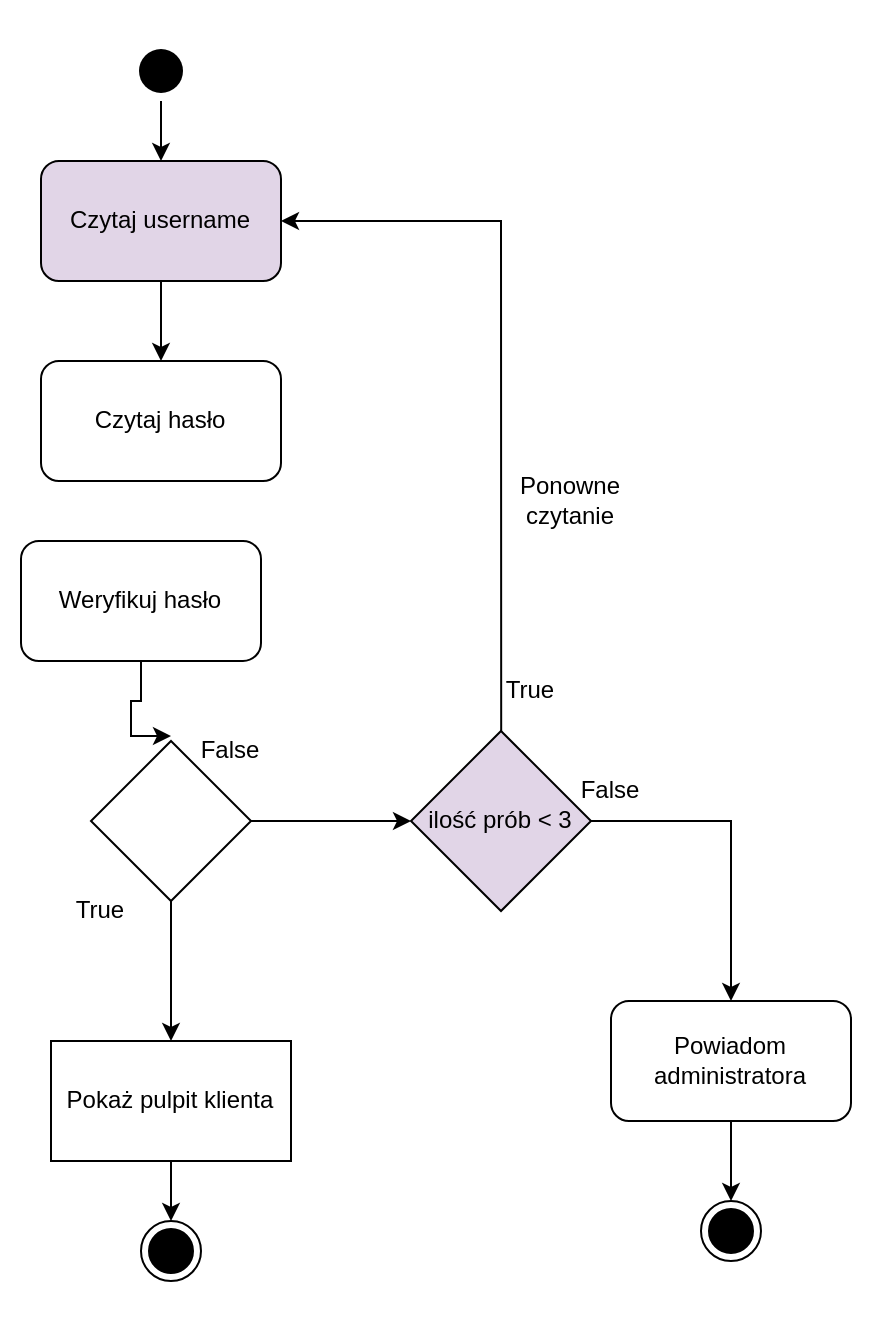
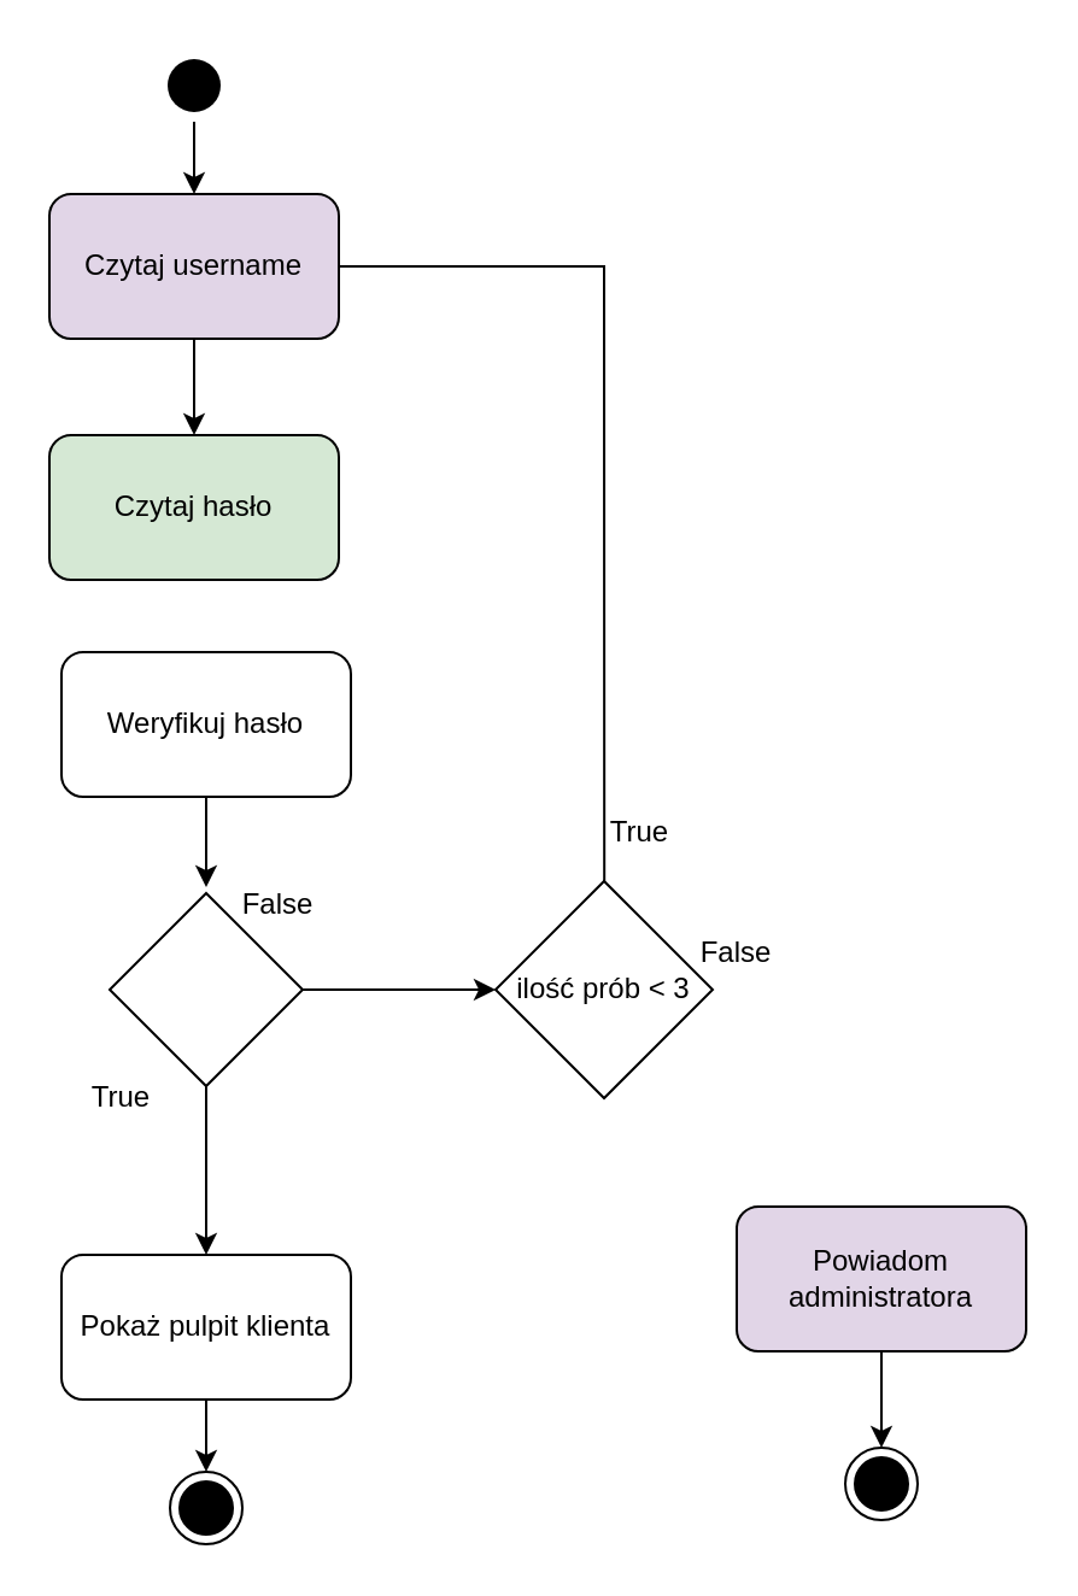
  <mxCell id="0" />
  <mxCell id="1" parent="0" />
  <mxCell id="2" value="" style="ellipse;html=1;shape=endState;fillColor=#000000;strokeColor=#000000;" parent="1" vertex="1"><mxGeometry x="70" y="610" width="30" height="30" as="geometry" /></mxCell>
  <mxCell id="3" value="" style="edgeStyle=orthogonalEdgeStyle;rounded=0;orthogonalLoop=1;jettySize=auto;html=1;" parent="1" source="4" target="6" edge="1"><mxGeometry relative="1" as="geometry" /></mxCell>
  <mxCell id="4" value="" style="ellipse;html=1;shape=endState;fillColor=#000000;strokeColor=none;" parent="1" vertex="1"><mxGeometry x="65" y="20" width="30" height="30" as="geometry" /></mxCell>
  <mxCell id="5" value="" style="edgeStyle=orthogonalEdgeStyle;rounded=0;orthogonalLoop=1;jettySize=auto;html=1;" parent="1" source="6" edge="1"><mxGeometry relative="1" as="geometry"><mxPoint x="80" y="180" as="targetPoint" /></mxGeometry></mxCell>
  <mxCell id="6" value="&lt;div&gt;Czytaj username&lt;/div&gt;" style="rounded=1;whiteSpace=wrap;html=1;strokeColor=#000000;fillColor=#e1d5e7;" parent="1" vertex="1"><mxGeometry x="20" y="80" width="120" height="60" as="geometry" /></mxCell>
  <mxCell id="7" style="edgeStyle=orthogonalEdgeStyle;rounded=0;orthogonalLoop=1;jettySize=auto;html=1;entryX=0.5;entryY=0;entryDx=0;entryDy=0;" edge="1" parent="1" source="9" target="13"><mxGeometry relative="1" as="geometry" /></mxCell>
  <mxCell id="8" style="edgeStyle=orthogonalEdgeStyle;rounded=0;orthogonalLoop=1;jettySize=auto;html=1;entryX=0;entryY=0.5;entryDx=0;entryDy=0;" edge="1" parent="1" source="9" target="19"><mxGeometry relative="1" as="geometry"><Array as="points"><mxPoint x="195" y="410" /></Array></mxGeometry></mxCell>
  <mxCell id="9" value="" style="rhombus;whiteSpace=wrap;html=1;strokeColor=#000000;" parent="1" vertex="1"><mxGeometry x="45" y="370" width="80" height="80" as="geometry" /></mxCell>
  <mxCell id="10" style="edgeStyle=orthogonalEdgeStyle;rounded=0;orthogonalLoop=1;jettySize=auto;html=1;exitX=0.5;exitY=1;exitDx=0;exitDy=0;entryX=0;entryY=0.25;entryDx=0;entryDy=0;" edge="1" parent="1" source="11" target="15"><mxGeometry relative="1" as="geometry" /></mxCell>
- <mxCell id="11" value="Weryfikuj hasło" style="rounded=1;whiteSpace=wrap;html=1;strokeColor=#000000;" parent="1" vertex="1"><mxGeometry x="10" y="270" width="120" height="60" as="geometry" /></mxCell>
+ <mxCell id="11" value="Weryfikuj hasło" style="rounded=1;whiteSpace=wrap;html=1;strokeColor=#000000;" parent="1" vertex="1"><mxGeometry x="25" y="270" width="120" height="60" as="geometry" /></mxCell>
  <mxCell id="12" value="" style="edgeStyle=orthogonalEdgeStyle;rounded=0;orthogonalLoop=1;jettySize=auto;html=1;" parent="1" source="13" target="2" edge="1"><mxGeometry relative="1" as="geometry" /></mxCell>
- <mxCell id="13" value="Pokaż pulpit klienta" style="whiteSpace=wrap;html=1;strokeColor=#000000;rounded=0;" parent="1" vertex="1"><mxGeometry x="25" y="520" width="120" height="60" as="geometry" /></mxCell>
+ <mxCell id="13" value="Pokaż pulpit klienta" style="rounded=1;whiteSpace=wrap;html=1;strokeColor=#000000;" parent="1" vertex="1"><mxGeometry x="25" y="520" width="120" height="60" as="geometry" /></mxCell>
  <mxCell id="14" value="&lt;div&gt;True&lt;/div&gt;" style="text;html=1;strokeColor=none;fillColor=none;align=center;verticalAlign=middle;whiteSpace=wrap;rounded=0;" parent="1" vertex="1"><mxGeometry x="20" y="440" width="60" height="30" as="geometry" /></mxCell>
  <mxCell id="15" value="&lt;div&gt;False&lt;/div&gt;" style="text;html=1;strokeColor=none;fillColor=none;align=center;verticalAlign=middle;whiteSpace=wrap;rounded=0;" parent="1" vertex="1"><mxGeometry x="85" y="360" width="60" height="30" as="geometry" /></mxCell>
- <mxCell id="16" value="&lt;div&gt;Ponowne czytanie&lt;br&gt;&lt;/div&gt;" style="text;html=1;strokeColor=none;fillColor=none;align=center;verticalAlign=middle;whiteSpace=wrap;rounded=0;" parent="1" vertex="1"><mxGeometry x="255" y="235" width="60" height="30" as="geometry" /></mxCell>
- <mxCell id="17" style="edgeStyle=orthogonalEdgeStyle;rounded=0;orthogonalLoop=1;jettySize=auto;html=1;endArrow=classic;endFill=1;" parent="1" source="19" target="21" edge="1"><mxGeometry relative="1" as="geometry" /></mxCell>
- <mxCell id="18" style="edgeStyle=orthogonalEdgeStyle;rounded=0;orthogonalLoop=1;jettySize=auto;html=1;exitX=0.501;exitY=0.028;exitDx=0;exitDy=0;entryX=1;entryY=0.5;entryDx=0;entryDy=0;exitPerimeter=0;" edge="1" parent="1" source="19" target="6"><mxGeometry relative="1" as="geometry"><mxPoint x="145" y="109.97" as="targetPoint" /><mxPoint x="255" y="364.97" as="sourcePoint" /><Array as="points"><mxPoint x="250" y="365" /><mxPoint x="250" y="110" /></Array></mxGeometry></mxCell>
- <mxCell id="19" value="ilość prób &amp;lt; 3" style="rhombus;whiteSpace=wrap;html=1;strokeColor=#000000;fillColor=#e1d5e7;" parent="1" vertex="1"><mxGeometry x="205" y="365" width="90" height="90" as="geometry" /></mxCell>
+ <mxCell id="18" style="edgeStyle=orthogonalEdgeStyle;rounded=0;orthogonalLoop=1;jettySize=auto;html=1;exitX=0.501;exitY=0.028;exitDx=0;exitDy=0;entryX=1;entryY=0.5;entryDx=0;entryDy=0;exitPerimeter=0;endArrow=none;" edge="1" parent="1" source="19" target="6"><mxGeometry relative="1" as="geometry"><mxPoint x="145" y="109.97" as="targetPoint" /><mxPoint x="255" y="364.97" as="sourcePoint" /><Array as="points"><mxPoint x="250" y="365" /><mxPoint x="250" y="110" /></Array></mxGeometry></mxCell>
+ <mxCell id="19" value="ilość prób &amp;lt; 3" style="rhombus;whiteSpace=wrap;html=1;strokeColor=#000000;" parent="1" vertex="1"><mxGeometry x="205" y="365" width="90" height="90" as="geometry" /></mxCell>
  <mxCell id="20" value="" style="edgeStyle=orthogonalEdgeStyle;rounded=0;orthogonalLoop=1;jettySize=auto;html=1;endArrow=classic;endFill=1;" parent="1" source="21" target="22" edge="1"><mxGeometry relative="1" as="geometry" /></mxCell>
- <mxCell id="21" value="Powiadom administratora" style="rounded=1;whiteSpace=wrap;html=1;strokeColor=#000000;" parent="1" vertex="1"><mxGeometry x="305" y="500" width="120" height="60" as="geometry" /></mxCell>
+ <mxCell id="21" value="Powiadom administratora" style="rounded=1;whiteSpace=wrap;html=1;strokeColor=#000000;fillColor=#e1d5e7;" parent="1" vertex="1"><mxGeometry x="305" y="500" width="120" height="60" as="geometry" /></mxCell>
  <mxCell id="22" value="" style="ellipse;html=1;shape=endState;fillColor=#000000;strokeColor=#000000;" parent="1" vertex="1"><mxGeometry x="350" y="600" width="30" height="30" as="geometry" /></mxCell>
- <mxCell id="23" value="&lt;div&gt;Czytaj hasło&lt;br&gt;&lt;/div&gt;" style="rounded=1;whiteSpace=wrap;html=1;strokeColor=#000000;" vertex="1" parent="1"><mxGeometry x="20" y="180" width="120" height="60" as="geometry" /></mxCell>
+ <mxCell id="23" value="&lt;div&gt;Czytaj hasło&lt;br&gt;&lt;/div&gt;" style="rounded=1;whiteSpace=wrap;html=1;strokeColor=#000000;fillColor=#d5e8d4;" vertex="1" parent="1"><mxGeometry x="20" y="180" width="120" height="60" as="geometry" /></mxCell>
  <mxCell id="24" value="&lt;div&gt;True&lt;/div&gt;" style="text;html=1;strokeColor=none;fillColor=none;align=center;verticalAlign=middle;whiteSpace=wrap;rounded=0;" vertex="1" parent="1"><mxGeometry x="235" y="330" width="60" height="30" as="geometry" /></mxCell>
  <mxCell id="25" value="&lt;div&gt;False&lt;/div&gt;" style="text;html=1;strokeColor=none;fillColor=none;align=center;verticalAlign=middle;whiteSpace=wrap;rounded=0;" vertex="1" parent="1"><mxGeometry x="275" y="380" width="60" height="30" as="geometry" /></mxCell>
